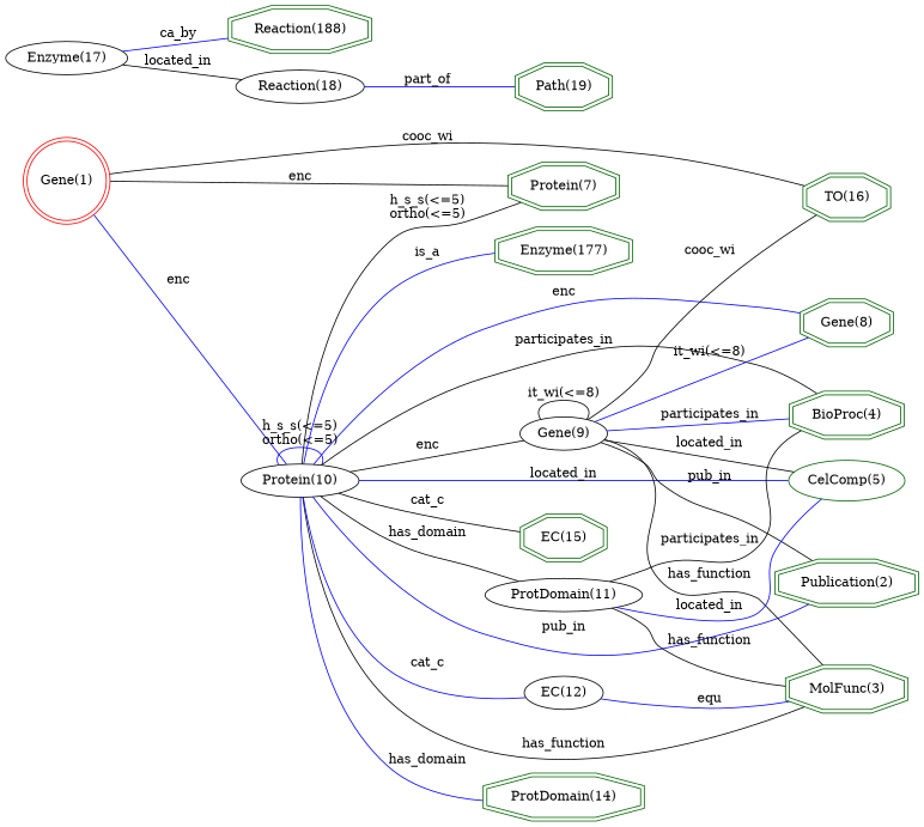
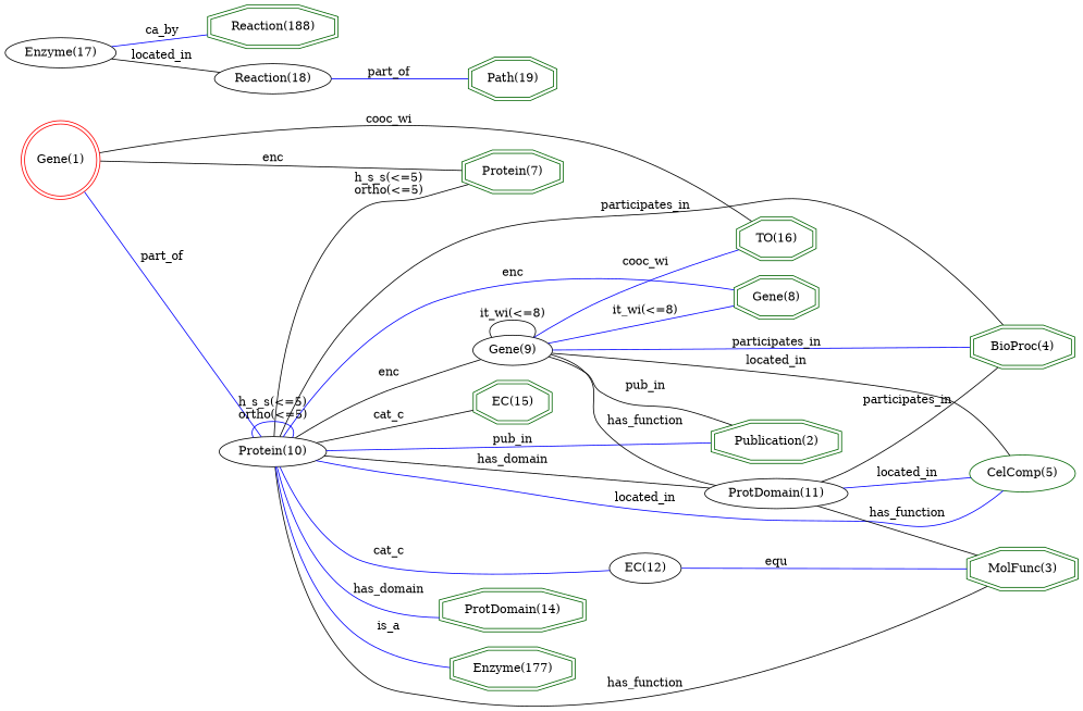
  digraph {
    rankdir=LR
    node [color=darkgreen shape=doubleoctagon]
    edge [arrowhead=none color=black]
    "Gene(8)" [height=0.61111 width=1.286]
    "Gene(1)" [color=red height=1.1966 shape=doublecircle width=1.1966]
    "TO(16)" [height=0.61111 width=1.2077]
    "Protein(7)" [height=0.61111 width=1.4931]
    "Protein(10)" [height=0.5 width=1.3996 color="" shape=""]
    "EC(15)" [height=0.61111 width=1.1977]
    "MolFunc(3)" [height=0.61111 width=1.7]
    "CelComp(5)" [height=0.61111 shape=ellipse width=1.7443]
    "BioProc(4)" [height=0.61111 width=1.5966]
    "Publication(2)" [height=0.61111 width=1.9362]
    "ProtDomain(14)" [height=0.61111 width=2.1578]
    "Enzyme(177)" [height=0.61111 width=1.8621]
    "EC(12)" [height=0.5 width=1.0039 color="" shape=""]
    "Gene(9)" [height=0.5 width=1.0855 color="" shape=""]
    "ProtDomain(11)" [height=0.5 width=1.8819 color="" shape=""]
    "Enzyme(17)" [height=0.5 width=1.4949 color="" shape=""]
    "Reaction(188)" [height=0.61111 width=1.9359]
    "Reaction(18)" [height=0.5 width=1.5631 color="" shape=""]
    "Path(19)" [height=0.61111 width=1.3307]
    "Gene(1)" -> "TO(16)" [label=cooc_wi]
    "Gene(1)" -> "Protein(7)" [label=enc]
-   "Gene(1)" -> "Protein(10)" [color=blue label=enc]
+   "Gene(1)" -> "Protein(10)" [color=blue label=part_of]
    "Protein(10)" -> "Gene(8)" [color=blue label=enc]
    "Protein(10)" -> "Protein(7)" [label="h_s_s(<=5)\northo(<=5)"]
    "Protein(10)" -> "Protein(10)" [color=blue label="h_s_s(<=5)\northo(<=5)"]
    "Protein(10)" -> "EC(15)" [label=cat_c]
    "Protein(10)" -> "MolFunc(3)" [label=has_function]
    "Protein(10)" -> "CelComp(5)" [color=blue label=located_in]
    "Protein(10)" -> "BioProc(4)" [label=participates_in]
    "Protein(10)" -> "Publication(2)" [color=blue label=pub_in]
    "Protein(10)" -> "ProtDomain(14)" [color=blue label=has_domain]
    "Protein(10)" -> "Enzyme(177)" [color=blue label=is_a]
    "Protein(10)" -> "EC(12)" [color=blue label=cat_c]
    "Protein(10)" -> "Gene(9)" [label=enc]
    "Protein(10)" -> "ProtDomain(11)" [label=has_domain]
    "EC(12)" -> "MolFunc(3)" [color=blue label=equ]
    "Gene(9)" -> "Gene(8)" [color=blue label="it_wi(<=8)"]
-   "Gene(9)" -> "TO(16)" [label=cooc_wi]
-   "Gene(9)" -> "MolFunc(3)" [label=has_function]
+   "Gene(9)" -> "TO(16)" [color=blue label=cooc_wi]
+   "Gene(9)" -> "ProtDomain(11)" [label=has_function]
    "Gene(9)" -> "CelComp(5)" [label=located_in]
    "Gene(9)" -> "BioProc(4)" [color=blue label=participates_in]
    "Gene(9)" -> "Publication(2)" [label=pub_in]
    "Gene(9)" -> "Gene(9)" [label="it_wi(<=8)"]
    "ProtDomain(11)" -> "MolFunc(3)" [label=has_function]
    "ProtDomain(11)" -> "CelComp(5)" [color=blue label=located_in]
    "ProtDomain(11)" -> "BioProc(4)" [label=participates_in]
    "Enzyme(17)" -> "Reaction(188)" [color=blue label=ca_by]
    "Enzyme(17)" -> "Reaction(18)" [label=located_in]
    "Reaction(18)" -> "Path(19)" [color=blue label=part_of]
  }
